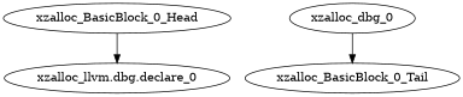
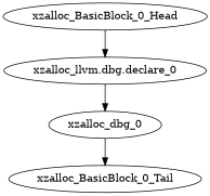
  digraph {
    xzalloc_BasicBlock_0_Head
    "xzalloc_llvm.dbg.declare_0"
    n3 [label=xzalloc_dbg_0]
    xzalloc_BasicBlock_0_Tail
    xzalloc_BasicBlock_0_Head -> "xzalloc_llvm.dbg.declare_0"
+   "xzalloc_llvm.dbg.declare_0" -> n3
    n3 -> xzalloc_BasicBlock_0_Tail
  }
